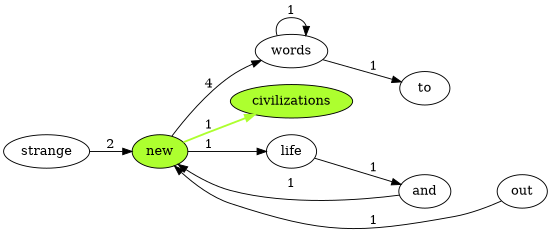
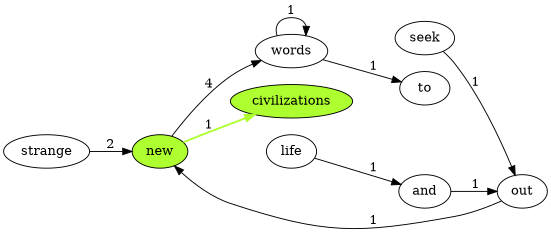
  digraph {
    rankdir=LR
    new [fillcolor=greenyellow style=filled]
    words
    civilizations [fillcolor=greenyellow style=filled]
    life
    to
    and
    strange
+   seek
    out
    new -> words [label=4]
    new -> civilizations [color=greenyellow label=1 style=bold]
-   new -> life [label=1]
    words -> words [label=1]
    words -> to [label=1]
    life -> and [label=1]
-   and -> new [label=1]
+   and -> out [label=1]
    strange -> new [label=2]
+   seek -> out [label=1]
    out -> new [label=1]
  }
